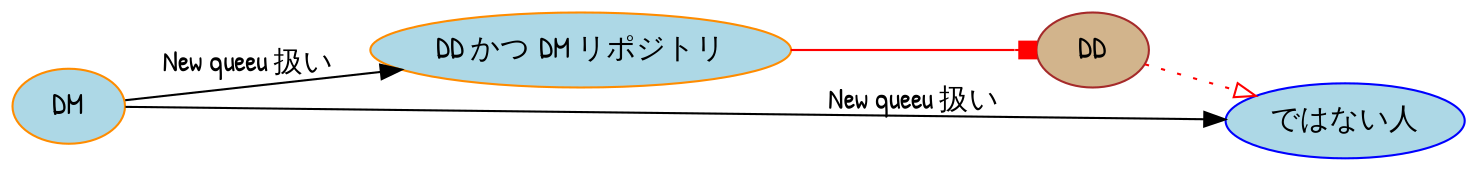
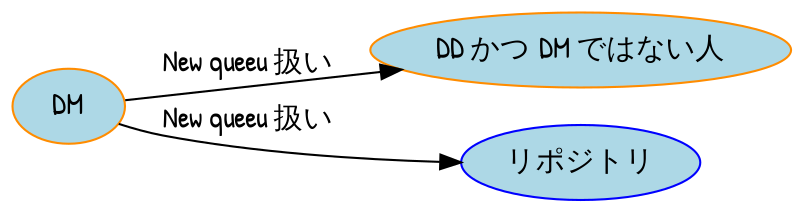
  digraph {
    fontname="Patrick Hand"
    rankdir=LR
    node [color=darkorange fillcolor=lightblue fontname="Patrick Hand" style=filled]
    edge [arrowhead=normal color=red fontname="Patrick Hand" style=solid]
-   n1 [label="DD かつ DM リポジトリ"]
-   n2 [color=brown fillcolor=tan label=DD]
-   n3 [color=blue label="ではない人"]
+   n1 [label="DD かつ DM ではない人"]
+   n3 [color=blue label="リポジトリ"]
    n4 [label=DM]
-   n1 -> n2 [arrowhead=box]
-   n2 -> n3 [arrowhead=onormal style=dotted]
    n4 -> n1 [color=black label="New queeu 扱い"]
    n4 -> n3 [color=black label="New queeu 扱い"]
  }
